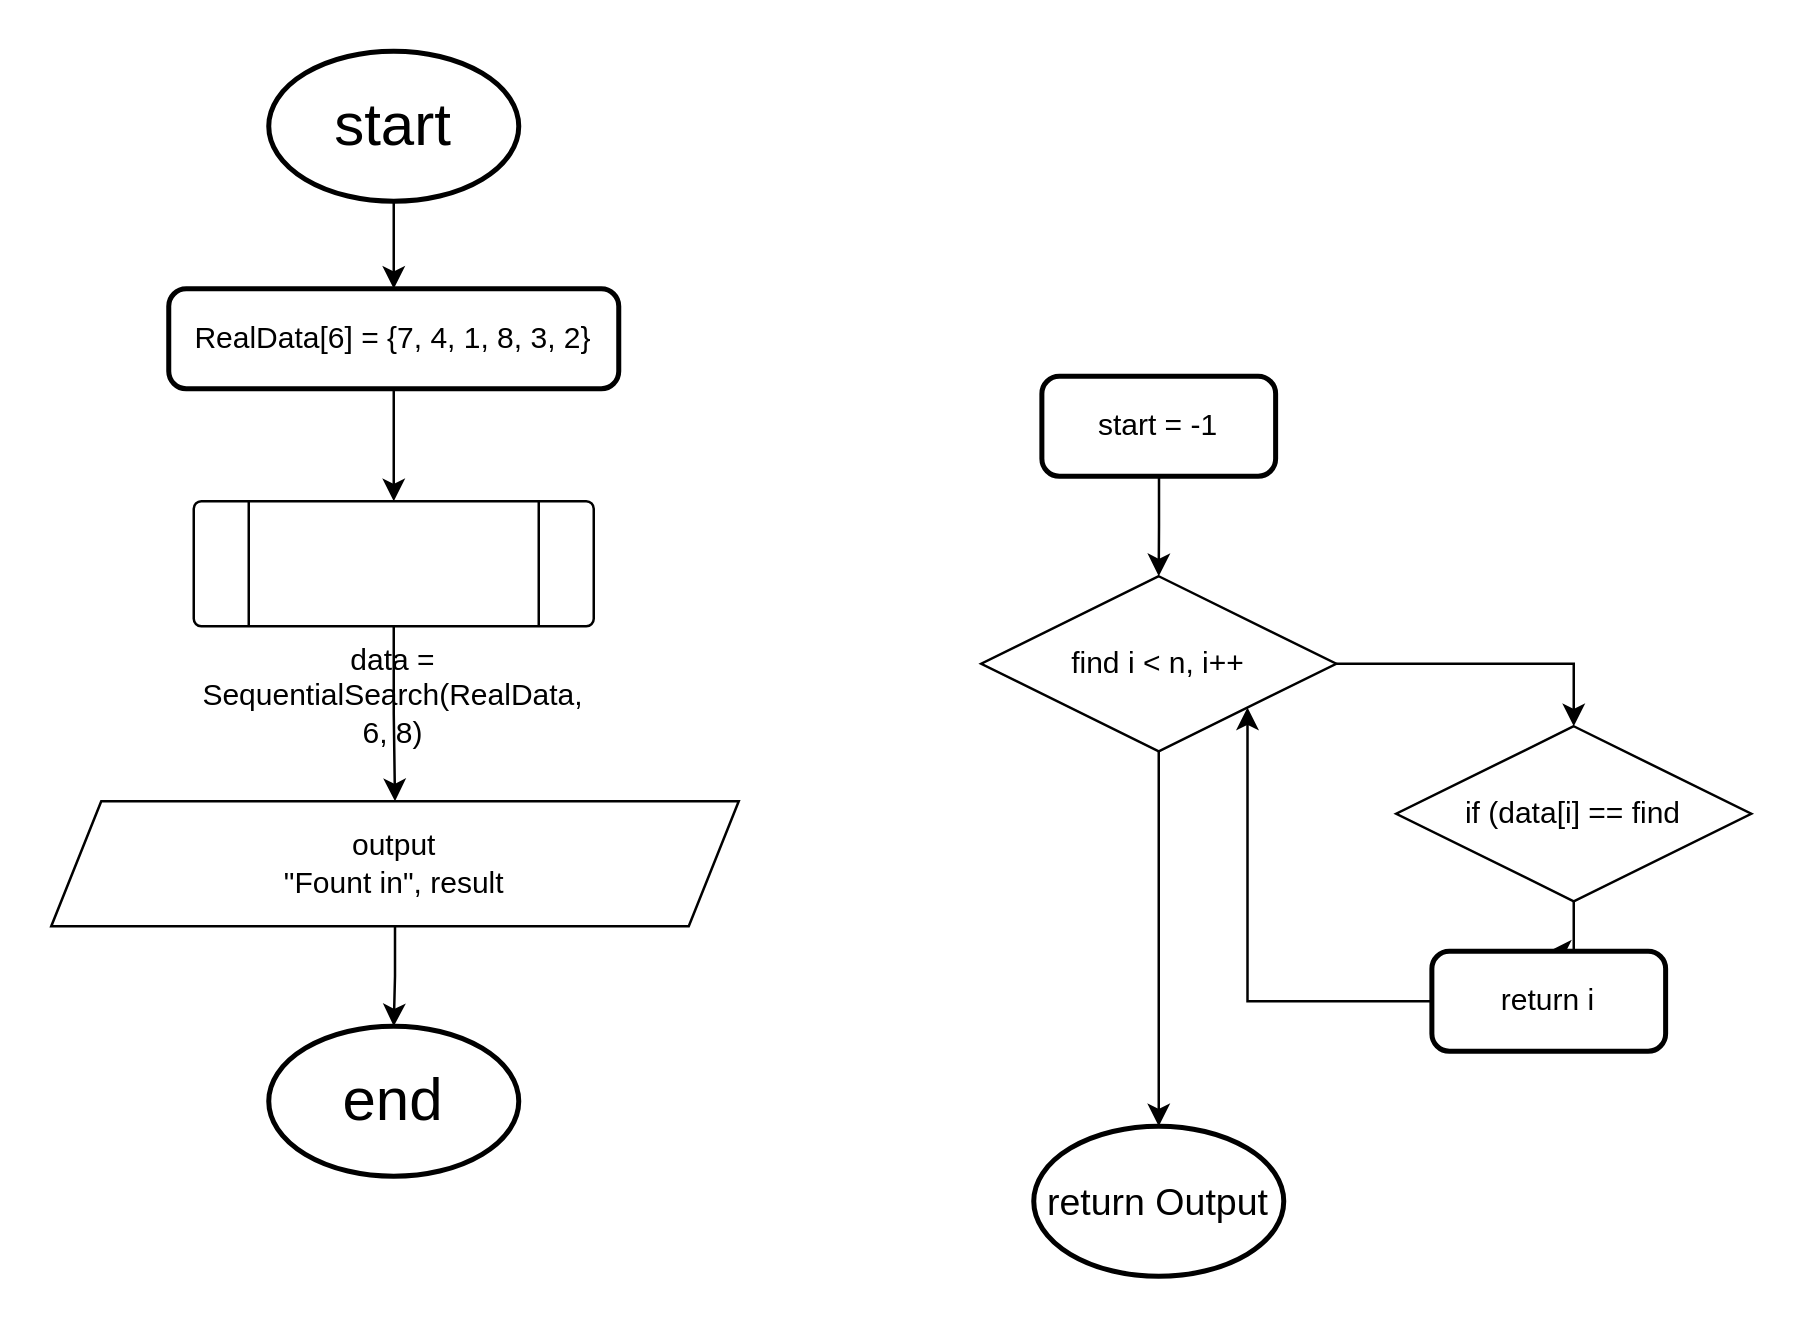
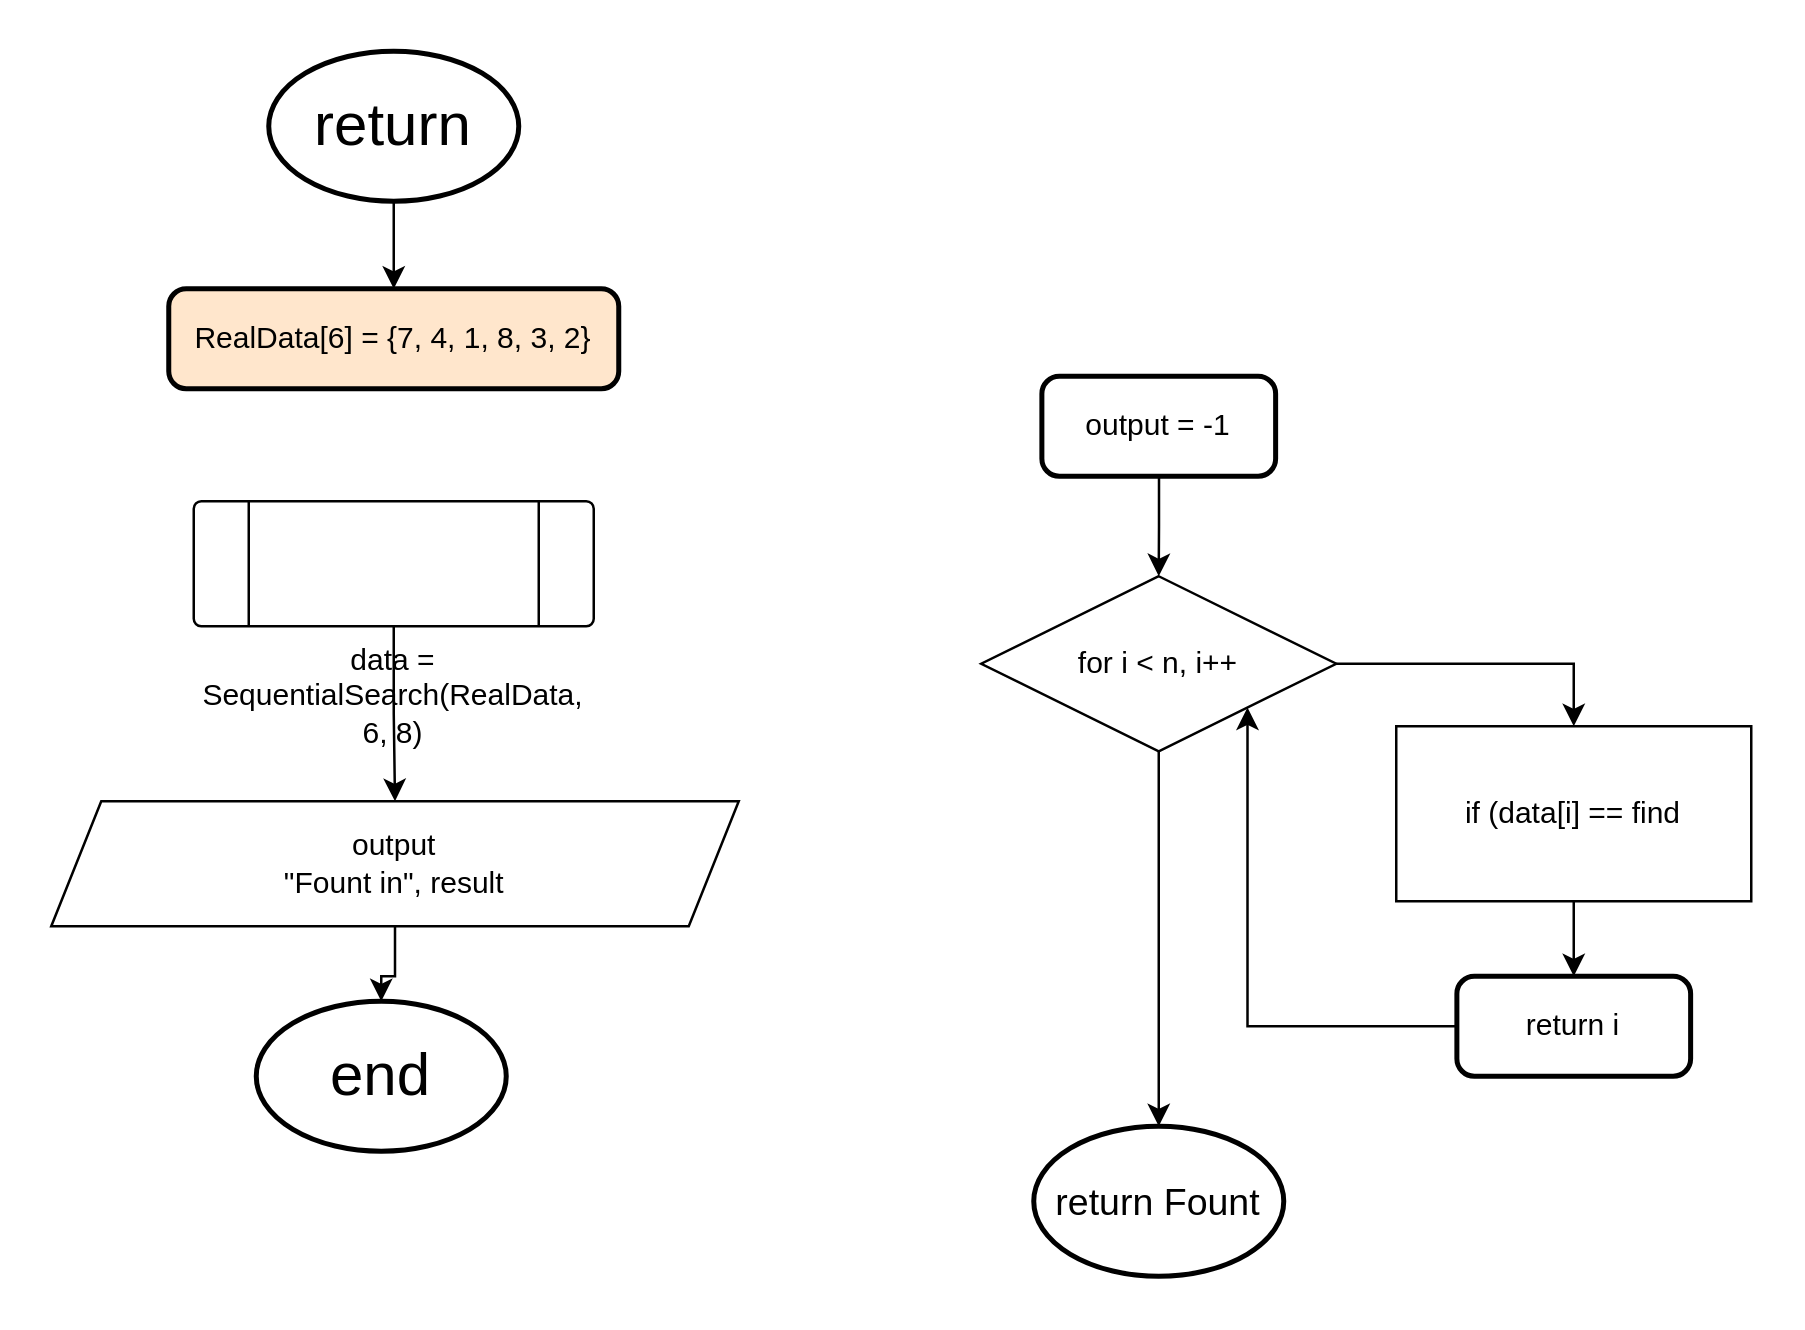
  <mxCell id="0" />
  <mxCell id="1" parent="0" />
  <mxCell id="2" style="edgeStyle=orthogonalEdgeStyle;rounded=0;orthogonalLoop=1;jettySize=auto;html=1;entryX=0.5;entryY=0;entryDx=0;entryDy=0;" parent="1" source="3" target="14" edge="1"><mxGeometry relative="1" as="geometry" /></mxCell>
- <mxCell id="3" value="&lt;font style=&quot;font-size: 24px;&quot;&gt;start&lt;/font&gt;" style="strokeWidth=2;html=1;shape=mxgraph.flowchart.start_1;whiteSpace=wrap;" parent="1" vertex="1"><mxGeometry x="107" y="20" width="100" height="60" as="geometry" /></mxCell>
- <mxCell id="4" value="&lt;font style=&quot;font-size: 15px;&quot;&gt;return Output&lt;/font&gt;" style="strokeWidth=2;html=1;shape=mxgraph.flowchart.start_1;whiteSpace=wrap;" parent="1" vertex="1"><mxGeometry x="413" y="450" width="100" height="60" as="geometry" /></mxCell>
+ <mxCell id="3" value="&lt;font style=&quot;font-size: 24px;&quot;&gt;return&lt;/font&gt;" style="strokeWidth=2;html=1;shape=mxgraph.flowchart.start_1;whiteSpace=wrap;" parent="1" vertex="1"><mxGeometry x="107" y="20" width="100" height="60" as="geometry" /></mxCell>
+ <mxCell id="4" value="&lt;font style=&quot;font-size: 15px;&quot;&gt;return Fount&lt;/font&gt;" style="strokeWidth=2;html=1;shape=mxgraph.flowchart.start_1;whiteSpace=wrap;" parent="1" vertex="1"><mxGeometry x="413" y="450" width="100" height="60" as="geometry" /></mxCell>
  <mxCell id="5" style="edgeStyle=orthogonalEdgeStyle;rounded=0;orthogonalLoop=1;jettySize=auto;html=1;entryX=0.5;entryY=0;entryDx=0;entryDy=0;" parent="1" source="6" target="8" edge="1"><mxGeometry relative="1" as="geometry" /></mxCell>
- <mxCell id="6" value="find i &amp;lt; n, i++" style="rhombus;whiteSpace=wrap;html=1;" parent="1" vertex="1"><mxGeometry x="392" y="230" width="142" height="70" as="geometry" /></mxCell>
+ <mxCell id="6" value="for i &amp;lt; n, i++" style="rhombus;whiteSpace=wrap;html=1;" parent="1" vertex="1"><mxGeometry x="392" y="230" width="142" height="70" as="geometry" /></mxCell>
  <mxCell id="7" style="edgeStyle=orthogonalEdgeStyle;rounded=0;orthogonalLoop=1;jettySize=auto;html=1;entryX=0.5;entryY=0;entryDx=0;entryDy=0;" parent="1" source="8" target="10" edge="1"><mxGeometry relative="1" as="geometry" /></mxCell>
- <mxCell id="8" value="if (data[i] == find" style="rhombus;whiteSpace=wrap;html=1;" parent="1" vertex="1"><mxGeometry x="558" y="290" width="142" height="70" as="geometry" /></mxCell>
+ <mxCell id="8" value="if (data[i] == find" style="whiteSpace=wrap;html=1;rounded=0;" parent="1" vertex="1"><mxGeometry x="558" y="290" width="142" height="70" as="geometry" /></mxCell>
  <mxCell id="9" style="edgeStyle=orthogonalEdgeStyle;rounded=0;orthogonalLoop=1;jettySize=auto;html=1;entryX=1;entryY=1;entryDx=0;entryDy=0;" parent="1" source="10" target="6" edge="1"><mxGeometry relative="1" as="geometry" /></mxCell>
- <mxCell id="10" value="return i" style="rounded=1;whiteSpace=wrap;html=1;absoluteArcSize=1;arcSize=14;strokeWidth=2;" parent="1" vertex="1"><mxGeometry x="572.25" y="380" width="93.5" height="40" as="geometry" /></mxCell>
+ <mxCell id="10" value="return i" style="rounded=1;whiteSpace=wrap;html=1;absoluteArcSize=1;arcSize=14;strokeWidth=2;" parent="1" vertex="1"><mxGeometry x="582.25" y="390" width="93.5" height="40" as="geometry" /></mxCell>
  <mxCell id="11" style="edgeStyle=orthogonalEdgeStyle;rounded=0;orthogonalLoop=1;jettySize=auto;html=1;entryX=0.5;entryY=0;entryDx=0;entryDy=0;entryPerimeter=0;" parent="1" source="6" target="4" edge="1"><mxGeometry relative="1" as="geometry" /></mxCell>
  <mxCell id="12" value="output&lt;div&gt;&quot;Fount in&quot;, result&lt;/div&gt;" style="shape=parallelogram;perimeter=parallelogramPerimeter;whiteSpace=wrap;html=1;fixedSize=1;" parent="1" vertex="1"><mxGeometry x="20" y="320" width="275" height="50" as="geometry" /></mxCell>
- <mxCell id="13" style="edgeStyle=orthogonalEdgeStyle;rounded=0;orthogonalLoop=1;jettySize=auto;html=1;entryX=0.5;entryY=0;entryDx=0;entryDy=0;" parent="1" source="14" target="16" edge="1"><mxGeometry relative="1" as="geometry" /></mxCell>
- <mxCell id="14" value="RealData[6] = {7, 4, 1, 8, 3, 2}" style="rounded=1;whiteSpace=wrap;html=1;absoluteArcSize=1;arcSize=14;strokeWidth=2;" parent="1" vertex="1"><mxGeometry x="67" y="115" width="180" height="40" as="geometry" /></mxCell>
+ <mxCell id="14" value="RealData[6] = {7, 4, 1, 8, 3, 2}" style="rounded=1;whiteSpace=wrap;html=1;absoluteArcSize=1;arcSize=14;strokeWidth=2;fillColor=#ffe6cc;" parent="1" vertex="1"><mxGeometry x="67" y="115" width="180" height="40" as="geometry" /></mxCell>
  <mxCell id="15" style="edgeStyle=orthogonalEdgeStyle;rounded=0;orthogonalLoop=1;jettySize=auto;html=1;entryX=0.5;entryY=0;entryDx=0;entryDy=0;" parent="1" source="16" target="12" edge="1"><mxGeometry relative="1" as="geometry" /></mxCell>
  <mxCell id="16" value="data = SequentialSearch(RealData, 6, 8)" style="verticalLabelPosition=bottom;verticalAlign=top;html=1;shape=process;whiteSpace=wrap;rounded=1;size=0.14;arcSize=6;" parent="1" vertex="1"><mxGeometry x="77" y="200" width="160" height="50" as="geometry" /></mxCell>
  <mxCell id="17" style="edgeStyle=orthogonalEdgeStyle;rounded=0;orthogonalLoop=1;jettySize=auto;html=1;entryX=0.5;entryY=0;entryDx=0;entryDy=0;" edge="1" parent="1" source="18" target="6"><mxGeometry relative="1" as="geometry" /></mxCell>
- <mxCell id="18" value="start = -1" style="rounded=1;whiteSpace=wrap;html=1;absoluteArcSize=1;arcSize=14;strokeWidth=2;" vertex="1" parent="1"><mxGeometry x="416.25" y="150" width="93.5" height="40" as="geometry" /></mxCell>
- <mxCell id="19" value="&lt;font style=&quot;font-size: 24px;&quot;&gt;end&lt;/font&gt;" style="strokeWidth=2;html=1;shape=mxgraph.flowchart.start_1;whiteSpace=wrap;" vertex="1" parent="1"><mxGeometry x="107" y="410" width="100" height="60" as="geometry" /></mxCell>
+ <mxCell id="18" value="output = -1" style="rounded=1;whiteSpace=wrap;html=1;absoluteArcSize=1;arcSize=14;strokeWidth=2;" vertex="1" parent="1"><mxGeometry x="416.25" y="150" width="93.5" height="40" as="geometry" /></mxCell>
+ <mxCell id="19" value="&lt;font style=&quot;font-size: 24px;&quot;&gt;end&lt;/font&gt;" style="strokeWidth=2;html=1;shape=mxgraph.flowchart.start_1;whiteSpace=wrap;" vertex="1" parent="1"><mxGeometry x="102" y="400" width="100" height="60" as="geometry" /></mxCell>
  <mxCell id="20" style="edgeStyle=orthogonalEdgeStyle;rounded=0;orthogonalLoop=1;jettySize=auto;html=1;entryX=0.5;entryY=0;entryDx=0;entryDy=0;entryPerimeter=0;" edge="1" parent="1" source="12" target="19"><mxGeometry relative="1" as="geometry" /></mxCell>
